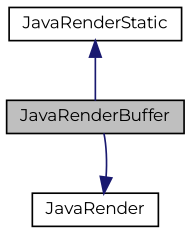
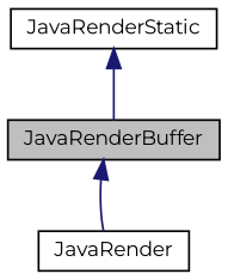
  digraph {
    fontname=Montserrat
    node [color=black fontname=Montserrat fontsize=10 shape=record]
    edge [color=midnightblue dir=back fontname=Montserrat fontsize=10 labelfontname=FreeSans labelfontsize=10 style=solid]
    n1 [fillcolor=grey75 fontcolor=black height=0.2 label=JavaRenderBuffer style=filled width=0.4]
    n2 [height=0.2 label=JavaRender width=0.4]
    n3 [height=0.2 label=JavaRenderStatic width=0.4]
-   n2 -> n1
+   n1 -> n2
    n3 -> n1
  }
